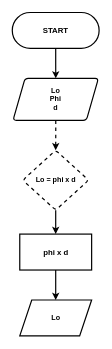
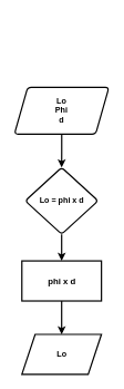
  <mxCell id="0" />
  <mxCell id="1" parent="0" />
- <mxCell id="2" value="" style="edgeStyle=orthogonalEdgeStyle;rounded=0;orthogonalLoop=1;jettySize=auto;html=1;strokeWidth=2;" edge="1" parent="1" source="3" target="5"><mxGeometry relative="1" as="geometry" /></mxCell>
- <mxCell id="3" value="&lt;span&gt;&lt;font style=&quot;font-size: 13px;&quot;&gt;START&lt;/font&gt;&lt;/span&gt;" style="rounded=1;whiteSpace=wrap;html=1;arcSize=50;fontStyle=1;strokeWidth=2;" vertex="1" parent="1"><mxGeometry x="20" y="20" width="145" height="60" as="geometry" /></mxCell>
- <mxCell id="4" value="" style="edgeStyle=orthogonalEdgeStyle;rounded=0;orthogonalLoop=1;jettySize=auto;html=1;strokeWidth=2;dashed=1;" edge="1" parent="1" source="5" target="7"><mxGeometry relative="1" as="geometry" /></mxCell>
+ <mxCell id="4" value="" style="edgeStyle=orthogonalEdgeStyle;rounded=0;orthogonalLoop=1;jettySize=auto;html=1;strokeWidth=2;" edge="1" parent="1" source="5" target="7"><mxGeometry relative="1" as="geometry" /></mxCell>
  <mxCell id="5" value="&lt;div&gt;&lt;b&gt;Lo&lt;/b&gt;&lt;/div&gt;&lt;div&gt;&lt;b&gt;Phi&lt;/b&gt;&lt;/div&gt;&lt;div&gt;&lt;b&gt;d&lt;br&gt;&lt;/b&gt;&lt;/div&gt;" style="shape=parallelogram;perimeter=parallelogramPerimeter;whiteSpace=wrap;html=1;fixedSize=1;rounded=1;arcSize=11;fontStyle=1;strokeWidth=2;" vertex="1" parent="1"><mxGeometry x="21.25" y="130" width="142.5" height="70" as="geometry" /></mxCell>
  <mxCell id="6" value="" style="edgeStyle=orthogonalEdgeStyle;rounded=0;orthogonalLoop=1;jettySize=auto;html=1;strokeWidth=2;" edge="1" parent="1" source="7" target="9"><mxGeometry relative="1" as="geometry" /></mxCell>
- <mxCell id="7" value="&lt;b&gt;Lo = phi x d&lt;/b&gt;" style="rhombus;whiteSpace=wrap;html=1;rounded=1;arcSize=11;fontStyle=1;strokeWidth=2;dashed=1;" vertex="1" parent="1"><mxGeometry x="37.5" y="250" width="110" height="100" as="geometry" /></mxCell>
+ <mxCell id="7" value="&lt;b&gt;Lo = phi x d&lt;/b&gt;" style="rhombus;whiteSpace=wrap;html=1;rounded=1;arcSize=11;fontStyle=1;strokeWidth=2;" vertex="1" parent="1"><mxGeometry x="37.5" y="250" width="110" height="100" as="geometry" /></mxCell>
  <mxCell id="8" value="" style="edgeStyle=orthogonalEdgeStyle;rounded=0;orthogonalLoop=1;jettySize=auto;html=1;strokeWidth=2;" edge="1" parent="1" source="9" target="10"><mxGeometry relative="1" as="geometry" /></mxCell>
  <mxCell id="9" value="&lt;font style=&quot;font-size: 13px;&quot;&gt;phi x d&lt;/font&gt;" style="whiteSpace=wrap;html=1;rounded=1;arcSize=0;fontStyle=1;strokeWidth=2;" vertex="1" parent="1"><mxGeometry x="32.5" y="390" width="120" height="60" as="geometry" /></mxCell>
  <mxCell id="10" value="&lt;b&gt;Lo&lt;/b&gt;" style="shape=parallelogram;perimeter=parallelogramPerimeter;whiteSpace=wrap;html=1;fixedSize=1;rounded=1;arcSize=0;fontStyle=1;strokeWidth=2;" vertex="1" parent="1"><mxGeometry x="32.5" y="500" width="120" height="60" as="geometry" /></mxCell>
